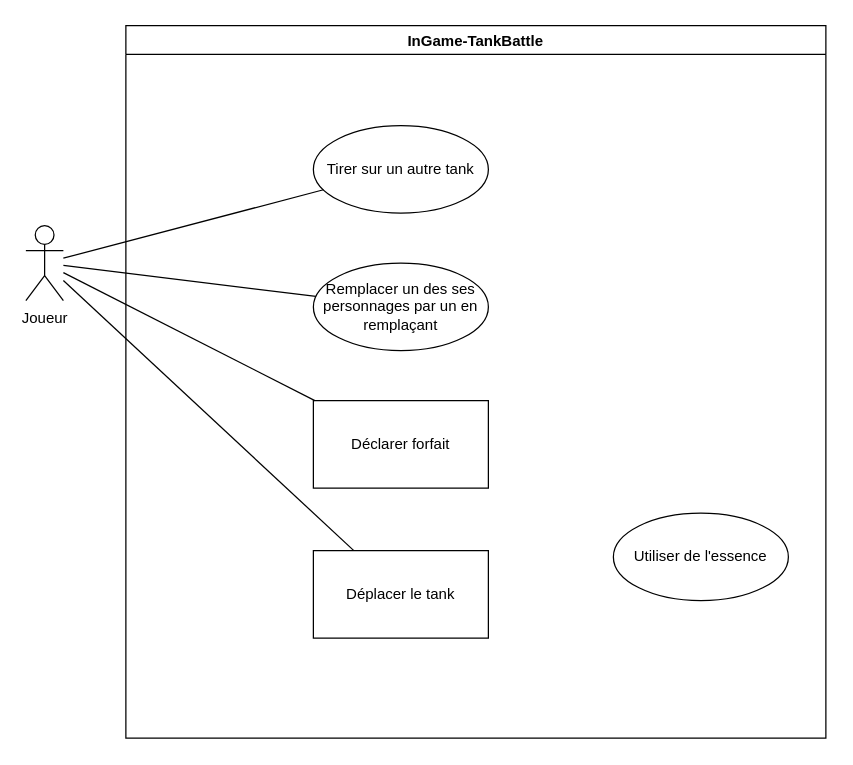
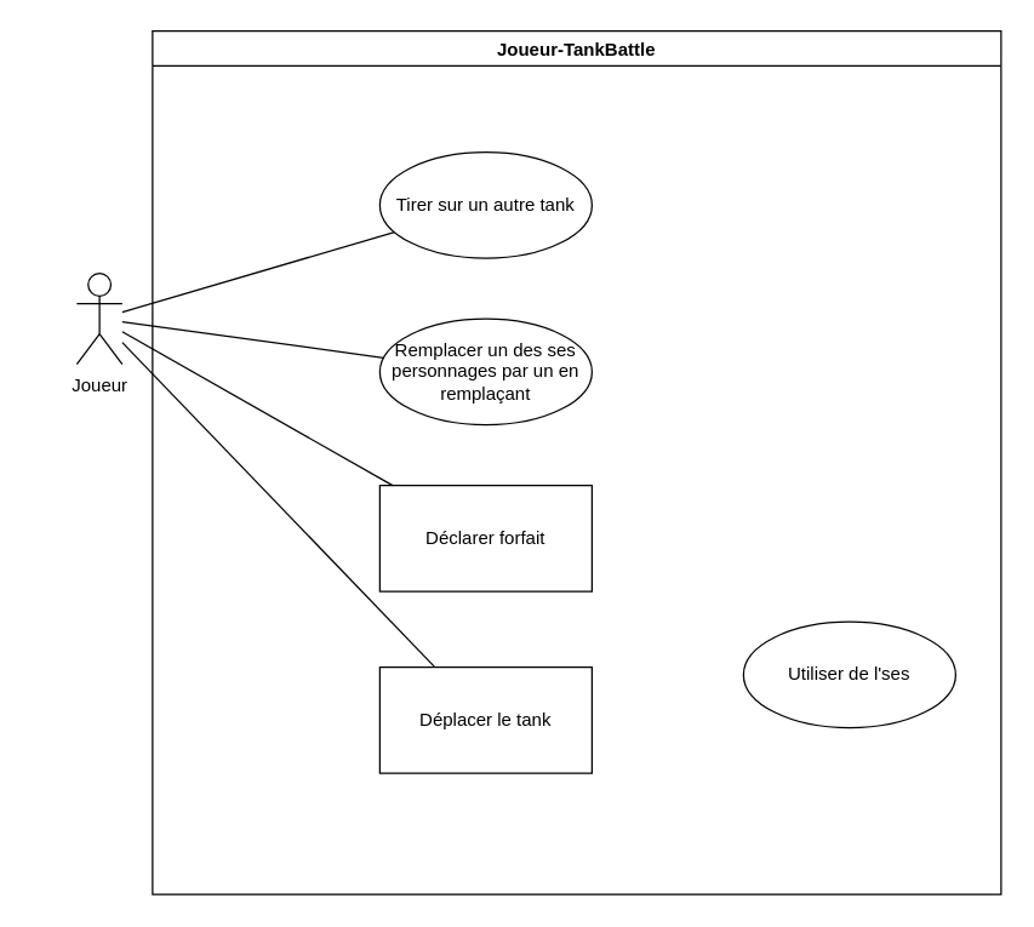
  <mxCell id="0" />
  <mxCell id="1" parent="0" />
- <mxCell id="2" value="InGame-TankBattle" style="swimlane;" vertex="1" parent="1"><mxGeometry x="100" y="20" width="560" height="570" as="geometry" /></mxCell>
+ <mxCell id="2" value="Joueur-TankBattle" style="swimlane;" vertex="1" parent="1"><mxGeometry x="100" y="20" width="560" height="570" as="geometry" /></mxCell>
  <mxCell id="3" value="Tirer sur un autre tank" style="ellipse;whiteSpace=wrap;html=1;" vertex="1" parent="2"><mxGeometry x="150" y="80" width="140" height="70" as="geometry" /></mxCell>
  <mxCell id="4" value="Remplacer un des ses personnages par un en remplaçant" style="ellipse;whiteSpace=wrap;html=1;" vertex="1" parent="2"><mxGeometry x="150" y="190" width="140" height="70" as="geometry" /></mxCell>
  <mxCell id="5" value="Déclarer forfait" style="whiteSpace=wrap;html=1;rounded=0;" vertex="1" parent="2"><mxGeometry x="150" y="300" width="140" height="70" as="geometry" /></mxCell>
  <mxCell id="6" value="Déplacer le tank" style="whiteSpace=wrap;html=1;rounded=0;" vertex="1" parent="2"><mxGeometry x="150" y="420" width="140" height="70" as="geometry" /></mxCell>
- <mxCell id="7" value="Utiliser de l'essence" style="ellipse;whiteSpace=wrap;html=1;" vertex="1" parent="2"><mxGeometry x="390" y="390" width="140" height="70" as="geometry" /></mxCell>
- <mxCell id="8" value="Joueur" style="shape=umlActor;verticalLabelPosition=bottom;verticalAlign=top;html=1;" vertex="1" parent="1"><mxGeometry x="20" y="180" width="30" height="60" as="geometry" /></mxCell>
+ <mxCell id="7" value="Utiliser de l'ses" style="ellipse;whiteSpace=wrap;html=1;" vertex="1" parent="2"><mxGeometry x="390" y="390" width="140" height="70" as="geometry" /></mxCell>
+ <mxCell id="8" value="Joueur" style="shape=umlActor;verticalLabelPosition=bottom;verticalAlign=top;html=1;" vertex="1" parent="1"><mxGeometry x="50" y="180" width="30" height="60" as="geometry" /></mxCell>
  <mxCell id="9" value="" style="endArrow=none;html=1;rounded=0;" edge="1" parent="1" source="8" target="4"><mxGeometry width="50" height="50" relative="1" as="geometry"><mxPoint x="330" y="300" as="sourcePoint" /><mxPoint x="380" y="250" as="targetPoint" /></mxGeometry></mxCell>
  <mxCell id="10" value="" style="endArrow=none;html=1;rounded=0;" edge="1" parent="1" source="8" target="3"><mxGeometry width="50" height="50" relative="1" as="geometry"><mxPoint x="330" y="300" as="sourcePoint" /><mxPoint x="380" y="250" as="targetPoint" /></mxGeometry></mxCell>
  <mxCell id="11" value="" style="endArrow=none;html=1;rounded=0;" edge="1" parent="1" source="8" target="5"><mxGeometry width="50" height="50" relative="1" as="geometry"><mxPoint x="60" y="222.368" as="sourcePoint" /><mxPoint x="263.249" y="254.46" as="targetPoint" /></mxGeometry></mxCell>
  <mxCell id="12" value="" style="endArrow=none;html=1;rounded=0;" edge="1" parent="1" source="8" target="6"><mxGeometry width="50" height="50" relative="1" as="geometry"><mxPoint x="60" y="228.158" as="sourcePoint" /><mxPoint x="282.624" y="349.234" as="targetPoint" /></mxGeometry></mxCell>
